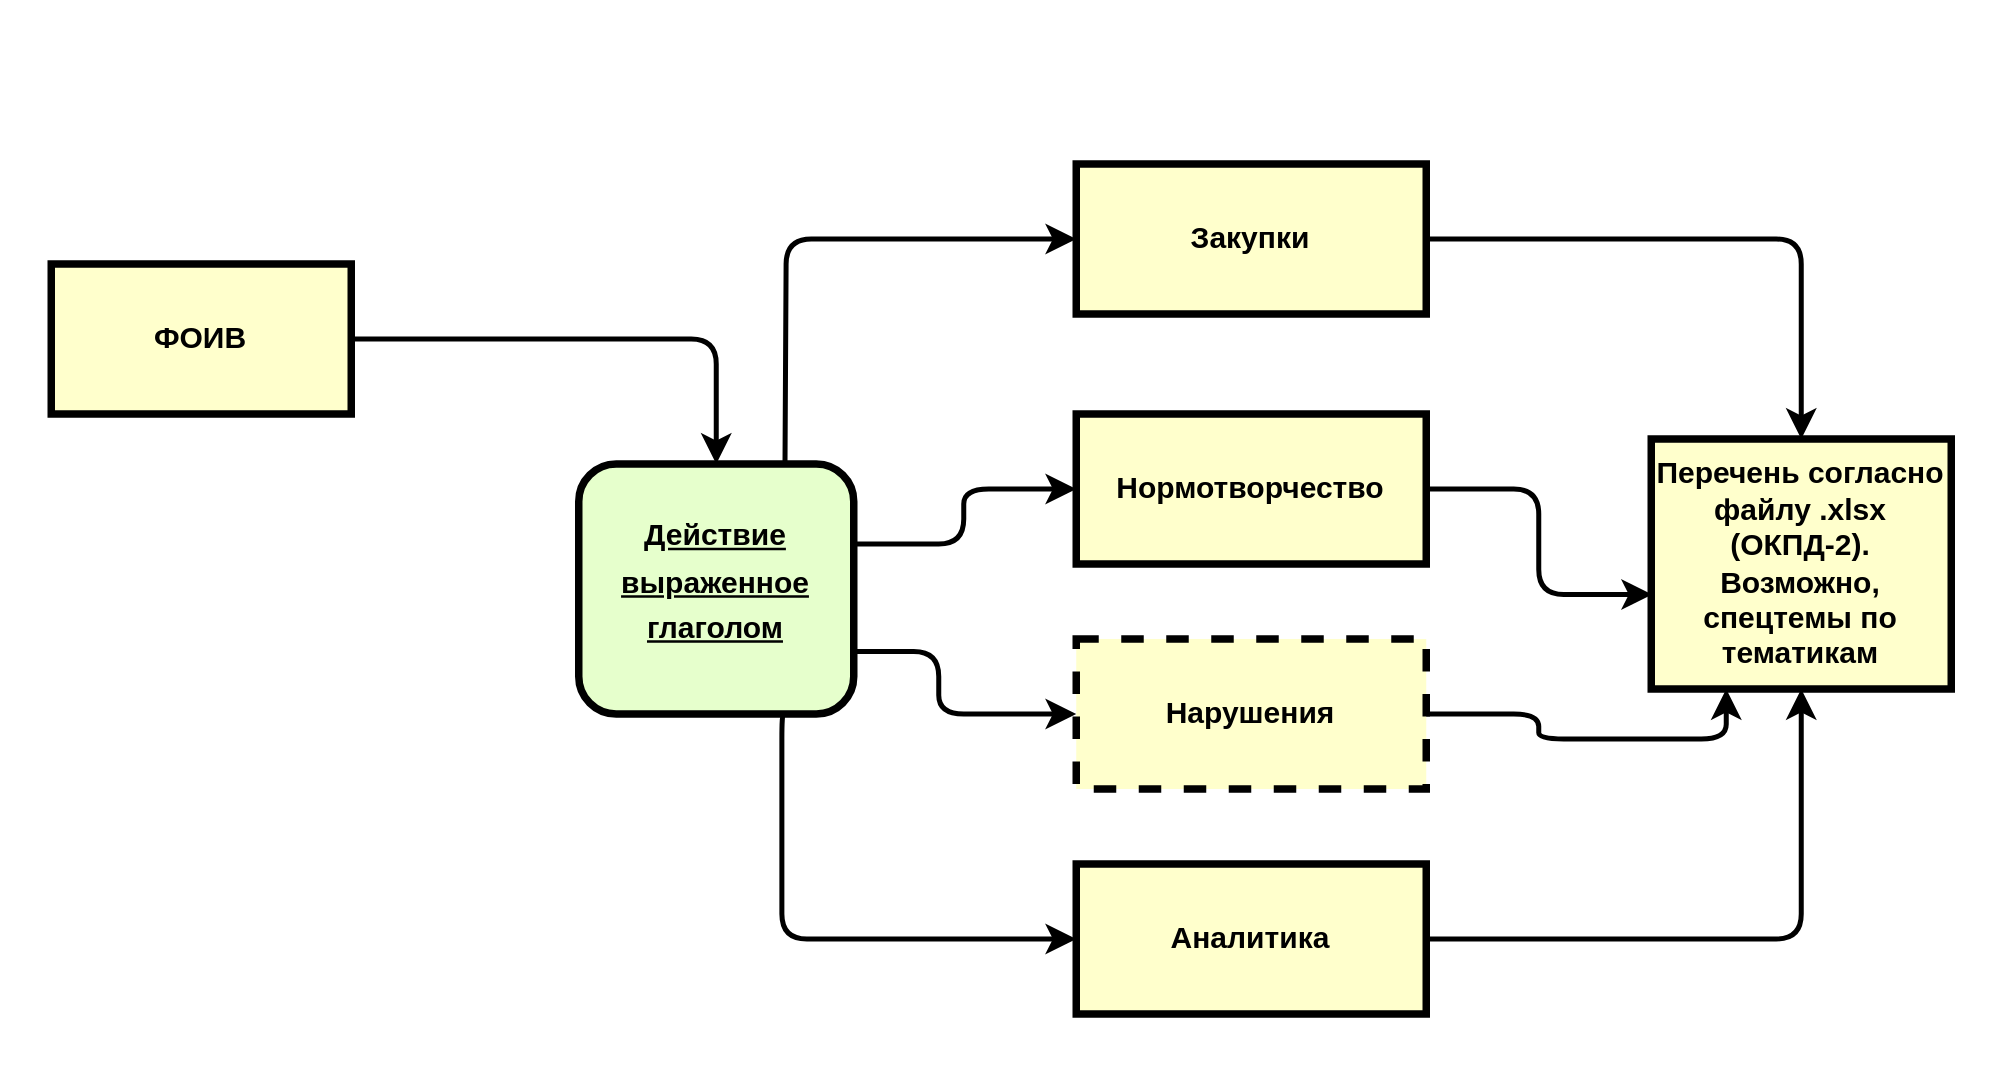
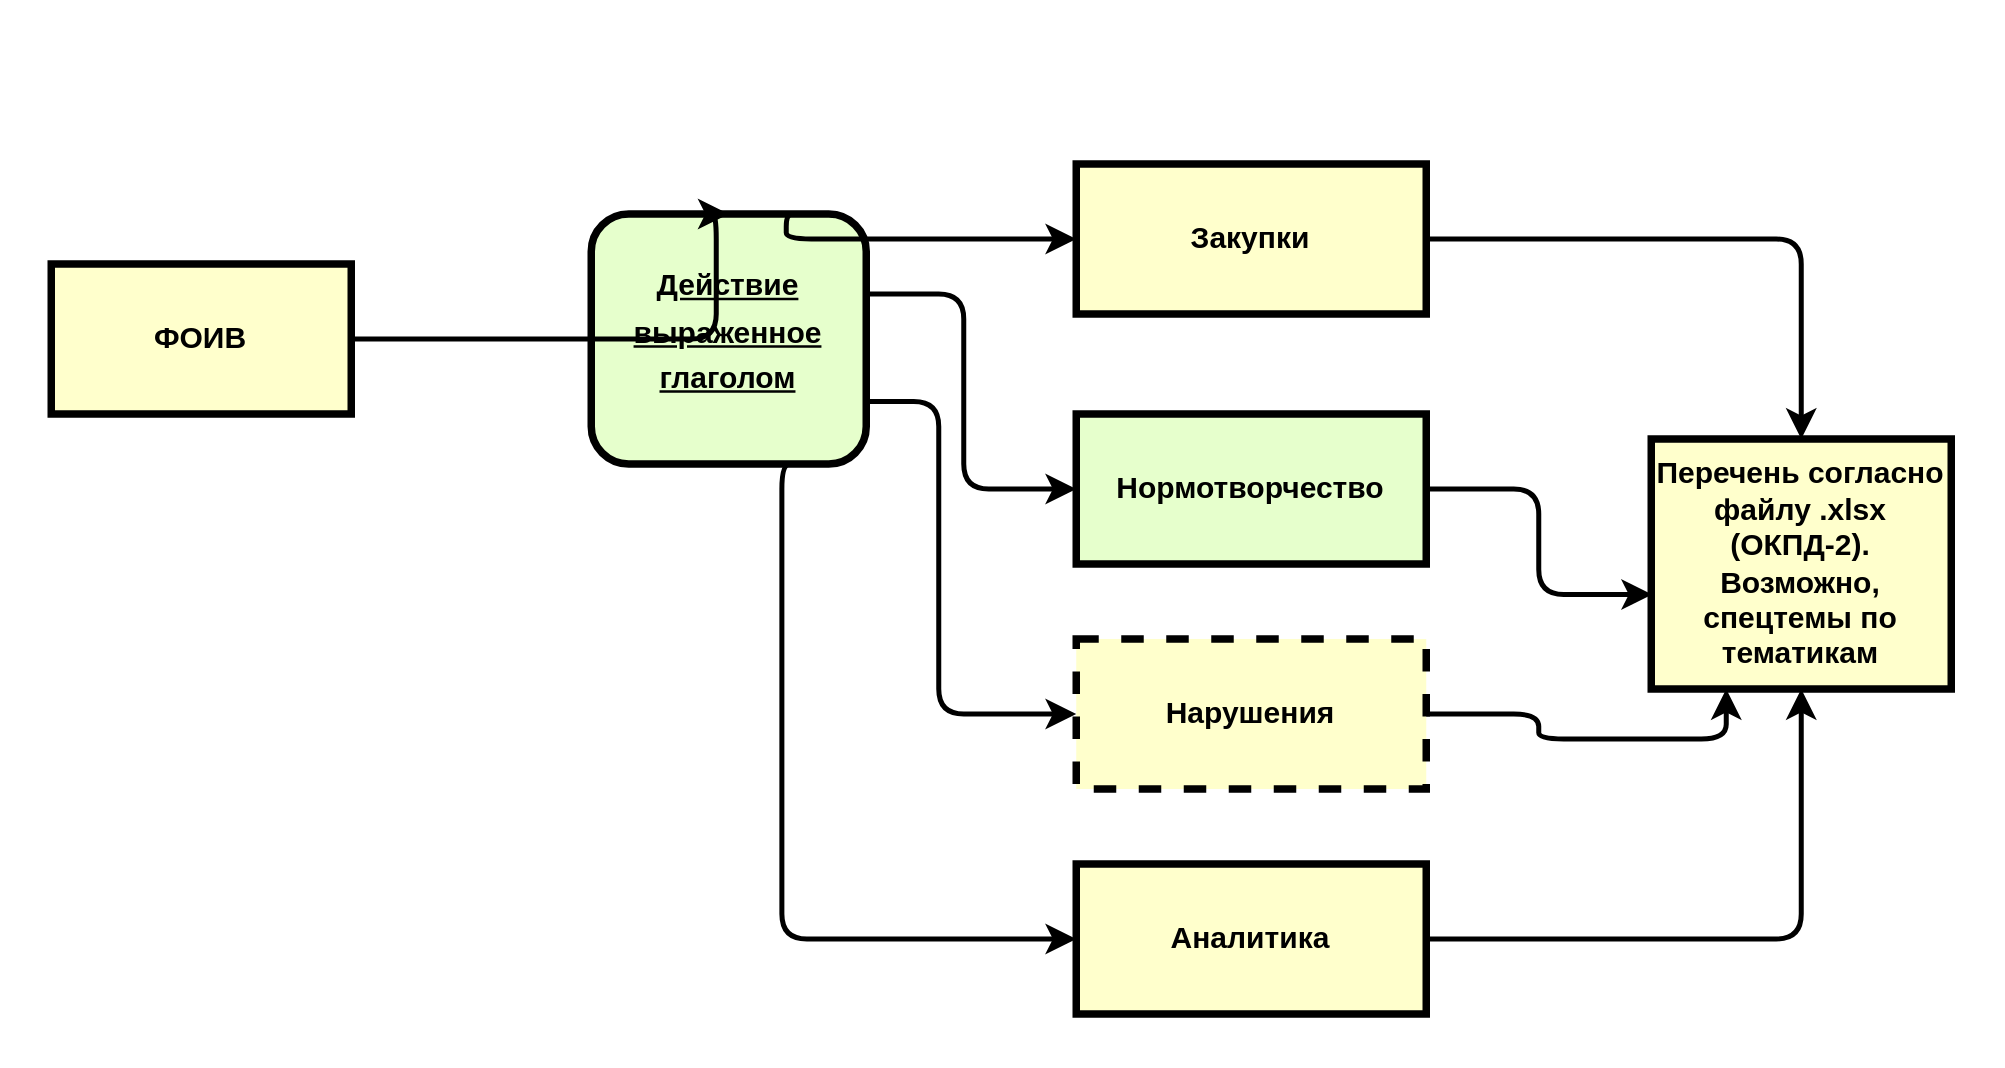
  <mxCell id="0" />
  <mxCell id="1" parent="0" />
  <mxCell id="2" value="ФОИВ" style="whiteSpace=wrap;align=center;verticalAlign=middle;fontStyle=1;strokeWidth=3;fillColor=#FFFFCC;strokeColor=default;fontColor=default;" parent="1" vertex="1"><mxGeometry x="20" y="105" width="120" height="60" as="geometry" /></mxCell>
- <mxCell id="3" value="&lt;p style=&quot;margin: 0px ; margin-top: 4px ; text-align: center ; text-decoration: underline&quot;&gt;&lt;br&gt;&lt;/p&gt;&lt;p style=&quot;margin: 0px ; margin-top: 4px ; text-align: center ; text-decoration: underline&quot;&gt;Действие&lt;/p&gt;&lt;p style=&quot;margin: 0px ; margin-top: 4px ; text-align: center ; text-decoration: underline&quot;&gt;выраженное&lt;/p&gt;&lt;p style=&quot;margin: 0px ; margin-top: 4px ; text-align: center ; text-decoration: underline&quot;&gt;глаголом&lt;/p&gt;&lt;p style=&quot;margin: 0px ; margin-top: 4px ; text-align: center ; text-decoration: underline&quot;&gt;&lt;br&gt;&lt;/p&gt;" style="verticalAlign=middle;align=center;overflow=fill;fontSize=12;fontFamily=Helvetica;html=1;rounded=1;fontStyle=1;strokeWidth=3;fillColor=#E6FFCC;strokeColor=default;fontColor=default;" parent="1" vertex="1"><mxGeometry x="231" y="185" width="110" height="100" as="geometry" /></mxCell>
+ <mxCell id="3" value="&lt;p style=&quot;margin: 0px ; margin-top: 4px ; text-align: center ; text-decoration: underline&quot;&gt;&lt;br&gt;&lt;/p&gt;&lt;p style=&quot;margin: 0px ; margin-top: 4px ; text-align: center ; text-decoration: underline&quot;&gt;Действие&lt;/p&gt;&lt;p style=&quot;margin: 0px ; margin-top: 4px ; text-align: center ; text-decoration: underline&quot;&gt;выраженное&lt;/p&gt;&lt;p style=&quot;margin: 0px ; margin-top: 4px ; text-align: center ; text-decoration: underline&quot;&gt;глаголом&lt;/p&gt;&lt;p style=&quot;margin: 0px ; margin-top: 4px ; text-align: center ; text-decoration: underline&quot;&gt;&lt;br&gt;&lt;/p&gt;" style="verticalAlign=middle;align=center;overflow=fill;fontSize=12;fontFamily=Helvetica;html=1;rounded=1;fontStyle=1;strokeWidth=3;fillColor=#E6FFCC;strokeColor=default;fontColor=default;" parent="1" vertex="1"><mxGeometry x="236" y="85" width="110" height="100" as="geometry" /></mxCell>
  <mxCell id="4" value="" style="edgeStyle=orthogonalEdgeStyle;rounded=1;orthogonalLoop=1;jettySize=auto;html=1;labelBackgroundColor=default;fontColor=default;strokeColor=default;strokeWidth=2;" parent="1" source="5" target="14" edge="1"><mxGeometry relative="1" as="geometry" /></mxCell>
  <mxCell id="5" value="Закупки" style="whiteSpace=wrap;align=center;verticalAlign=middle;fontStyle=1;strokeWidth=3;fillColor=#FFFFCC;strokeColor=default;fontColor=default;" parent="1" vertex="1"><mxGeometry x="430" y="65" width="140" height="60" as="geometry" /></mxCell>
- <mxCell id="6" value="Нормотворчество" style="whiteSpace=wrap;align=center;verticalAlign=middle;fontStyle=1;strokeWidth=3;fillColor=#FFFFCC;strokeColor=default;fontColor=default;" parent="1" vertex="1"><mxGeometry x="430" y="165" width="140" height="60" as="geometry" /></mxCell>
+ <mxCell id="6" value="Нормотворчество" style="whiteSpace=wrap;align=center;verticalAlign=middle;fontStyle=1;strokeWidth=3;fillColor=#e6ffcc;strokeColor=default;fontColor=default;" parent="1" vertex="1"><mxGeometry x="430" y="165" width="140" height="60" as="geometry" /></mxCell>
  <mxCell id="7" value="Аналитика" style="whiteSpace=wrap;align=center;verticalAlign=middle;fontStyle=1;strokeWidth=3;fillColor=#FFFFCC;strokeColor=default;fontColor=default;" parent="1" vertex="1"><mxGeometry x="430" y="345" width="140" height="60" as="geometry" /></mxCell>
  <mxCell id="8" value="Нарушения" style="whiteSpace=wrap;align=center;verticalAlign=middle;fontStyle=1;strokeWidth=3;fillColor=#FFFFCC;strokeColor=default;fontColor=default;dashed=1;" parent="1" vertex="1"><mxGeometry x="430" y="255" width="140" height="60" as="geometry" /></mxCell>
  <mxCell id="9" value="" style="edgeStyle=elbowEdgeStyle;elbow=horizontal;strokeColor=default;strokeWidth=2;labelBackgroundColor=default;fontColor=default;exitX=1;exitY=0.5;exitDx=0;exitDy=0;entryX=0.5;entryY=0;entryDx=0;entryDy=0;" parent="1" source="2" target="3" edge="1"><mxGeometry width="100" height="100" relative="1" as="geometry"><mxPoint x="216.5" y="55" as="sourcePoint" /><mxPoint x="326" y="135" as="targetPoint" /><Array as="points"><mxPoint x="286" y="155" /><mxPoint x="235" y="105" /><mxPoint x="285" y="95" /><mxPoint x="216.5" y="85" /></Array></mxGeometry></mxCell>
  <mxCell id="10" value="" style="edgeStyle=elbowEdgeStyle;elbow=horizontal;strokeColor=default;strokeWidth=2;labelBackgroundColor=default;fontColor=default;exitX=0.75;exitY=0;exitDx=0;exitDy=0;entryX=0;entryY=0.5;entryDx=0;entryDy=0;" parent="1" source="3" target="5" edge="1"><mxGeometry width="100" height="100" relative="1" as="geometry"><mxPoint x="243.5" y="70" as="sourcePoint" /><mxPoint x="389.5" y="120" as="targetPoint" /><Array as="points"><mxPoint x="314" y="125" /><mxPoint x="338.5" y="40" /><mxPoint x="388.5" y="30" /><mxPoint x="320" y="20" /></Array></mxGeometry></mxCell>
  <mxCell id="11" value="" style="edgeStyle=elbowEdgeStyle;elbow=horizontal;strokeColor=default;strokeWidth=2;labelBackgroundColor=default;fontColor=default;exitX=0.75;exitY=1;exitDx=0;exitDy=0;entryX=0;entryY=0.5;entryDx=0;entryDy=0;" parent="1" source="3" target="7" edge="1"><mxGeometry width="100" height="100" relative="1" as="geometry"><mxPoint x="311.75" y="465" as="sourcePoint" /><mxPoint x="405" y="375" as="targetPoint" /><Array as="points"><mxPoint x="312.25" y="405" /><mxPoint x="336.75" y="320" /><mxPoint x="386.75" y="310" /><mxPoint x="318.25" y="300" /></Array></mxGeometry></mxCell>
  <mxCell id="12" value="" style="edgeStyle=elbowEdgeStyle;elbow=horizontal;strokeColor=default;strokeWidth=2;labelBackgroundColor=default;fontColor=default;exitX=1;exitY=0.32;exitDx=0;exitDy=0;entryX=0;entryY=0.5;entryDx=0;entryDy=0;exitPerimeter=0;" parent="1" source="3" target="6" edge="1"><mxGeometry width="100" height="100" relative="1" as="geometry"><mxPoint x="287.75" y="405" as="sourcePoint" /><mxPoint x="404.25" y="315" as="targetPoint" /><Array as="points"><mxPoint x="385" y="205" /><mxPoint x="312.75" y="260" /><mxPoint x="362.75" y="250" /><mxPoint x="294.25" y="240" /></Array></mxGeometry></mxCell>
  <mxCell id="13" value="" style="edgeStyle=elbowEdgeStyle;elbow=horizontal;strokeColor=default;strokeWidth=2;labelBackgroundColor=default;fontColor=default;exitX=1;exitY=0.75;exitDx=0;exitDy=0;entryX=0;entryY=0.5;entryDx=0;entryDy=0;" parent="1" source="3" target="8" edge="1"><mxGeometry width="100" height="100" relative="1" as="geometry"><mxPoint x="341" y="307" as="sourcePoint" /><mxPoint x="430" y="285" as="targetPoint" /><Array as="points"><mxPoint x="375" y="275" /><mxPoint x="312.75" y="350" /><mxPoint x="362.75" y="340" /><mxPoint x="294.25" y="330" /></Array></mxGeometry></mxCell>
  <mxCell id="14" value="Перечень согласно&lt;br&gt;файлу .xlsx (ОКПД-2). Возможно, спецтемы по тематикам" style="whiteSpace=wrap;html=1;fontStyle=1;strokeWidth=3;fillColor=#FFFFCC;strokeColor=default;fontColor=default;" parent="1" vertex="1"><mxGeometry x="660" y="175" width="120" height="100" as="geometry" /></mxCell>
  <mxCell id="15" value="" style="edgeStyle=orthogonalEdgeStyle;rounded=1;orthogonalLoop=1;jettySize=auto;html=1;labelBackgroundColor=default;fontColor=default;strokeColor=default;strokeWidth=2;exitX=1;exitY=0.5;exitDx=0;exitDy=0;entryX=0.003;entryY=0.622;entryDx=0;entryDy=0;entryPerimeter=0;" edge="1" parent="1" source="6" target="14"><mxGeometry relative="1" as="geometry"><mxPoint x="577" y="195" as="sourcePoint" /><mxPoint x="720" y="315" as="targetPoint" /></mxGeometry></mxCell>
  <mxCell id="16" value="" style="edgeStyle=orthogonalEdgeStyle;rounded=1;orthogonalLoop=1;jettySize=auto;html=1;labelBackgroundColor=default;fontColor=default;strokeColor=default;strokeWidth=2;exitX=1;exitY=0.5;exitDx=0;exitDy=0;entryX=0.5;entryY=1;entryDx=0;entryDy=0;" edge="1" parent="1" source="7" target="14"><mxGeometry relative="1" as="geometry"><mxPoint x="577" y="375" as="sourcePoint" /><mxPoint x="727" y="495" as="targetPoint" /></mxGeometry></mxCell>
  <mxCell id="17" value="" style="edgeStyle=orthogonalEdgeStyle;rounded=1;orthogonalLoop=1;jettySize=auto;html=1;labelBackgroundColor=default;fontColor=default;strokeColor=default;strokeWidth=2;exitX=1;exitY=0.5;exitDx=0;exitDy=0;entryX=0.25;entryY=1;entryDx=0;entryDy=0;" edge="1" parent="1" source="8" target="14"><mxGeometry relative="1" as="geometry"><mxPoint x="580" y="295" as="sourcePoint" /><mxPoint x="670.36" y="352.32" as="targetPoint" /></mxGeometry></mxCell>
